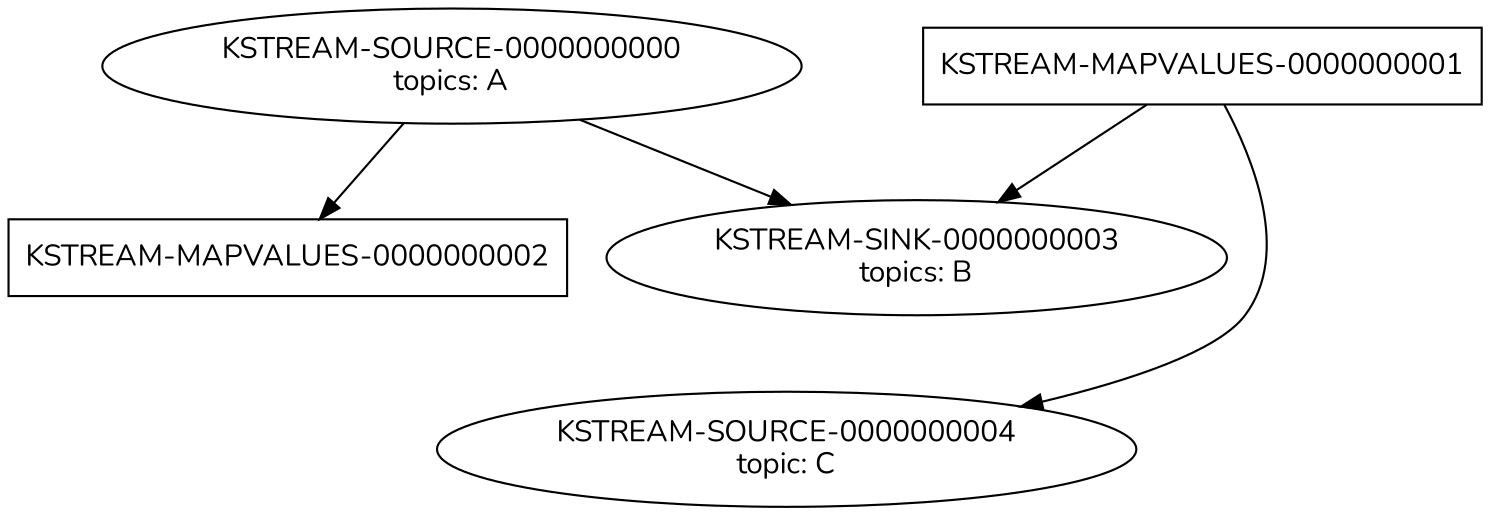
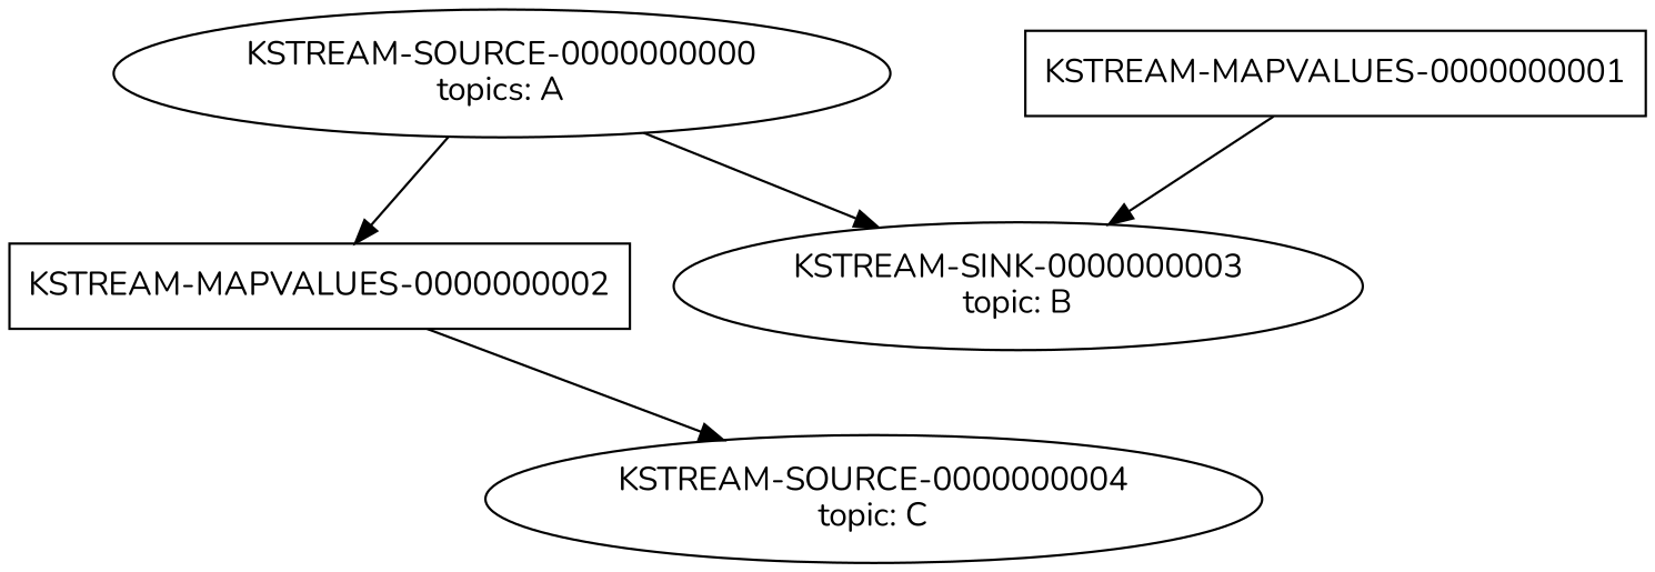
  digraph {
    fontname=Nunito
    fontsize=10
    node [fontname=Nunito shape=ellipse]
    edge [fontname=Nunito]
    n1 [label="KSTREAM-SOURCE-0000000000\ntopics: A"]
    n2 [label="KSTREAM-MAPVALUES-0000000002" shape=box]
-   n3 [label="KSTREAM-SINK-0000000003\ntopics: B"]
+   n3 [label="KSTREAM-SINK-0000000003\ntopic: B"]
    n4 [label="KSTREAM-MAPVALUES-0000000001" shape=box]
    n5 [label="KSTREAM-SOURCE-0000000004\ntopic: C"]
    n1 -> n2
    n1 -> n3
-   n4 -> n5
+   n2 -> n5
    n4 -> n3
  }
